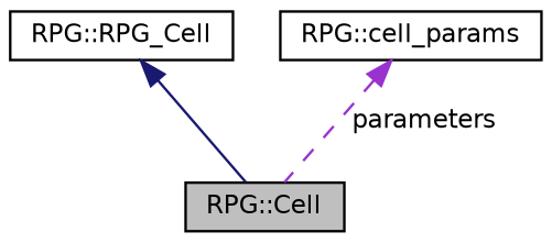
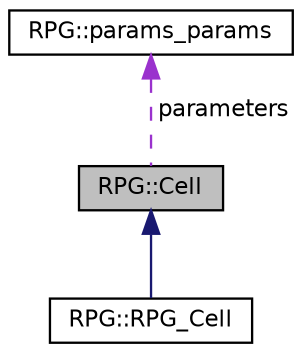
  digraph {
    node [color=black fillcolor=white fontname=Helvetica fontsize=10 shape=record style=filled]
    edge [dir=back fontname=Helvetica fontsize=10 labelfontname=Helvetica labelfontsize=10]
    n1 [fillcolor=grey75 fontcolor=black height=0.2 label="RPG::Cell" width=0.4]
    n2 [height=0.2 label="RPG::RPG_Cell" width=0.4]
-   n3 [height=0.2 label="RPG::cell_params" width=0.4]
-   n2 -> n1 [color=midnightblue style=solid]
+   n3 [height=0.2 label="RPG::params_params" width=0.4]
+   n1 -> n2 [color=midnightblue style=solid]
    n3 -> n1 [color=darkorchid3 label=" parameters" style=dashed]
  }
